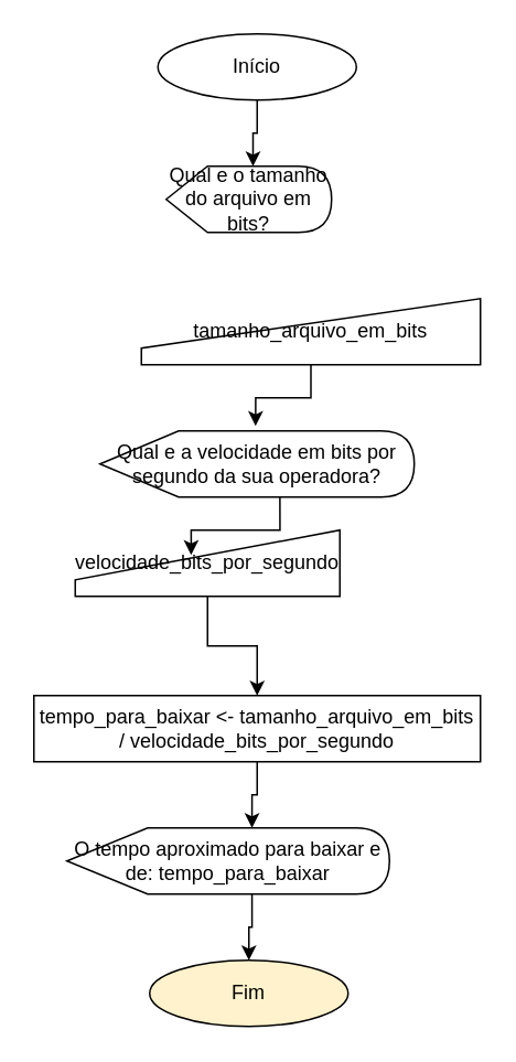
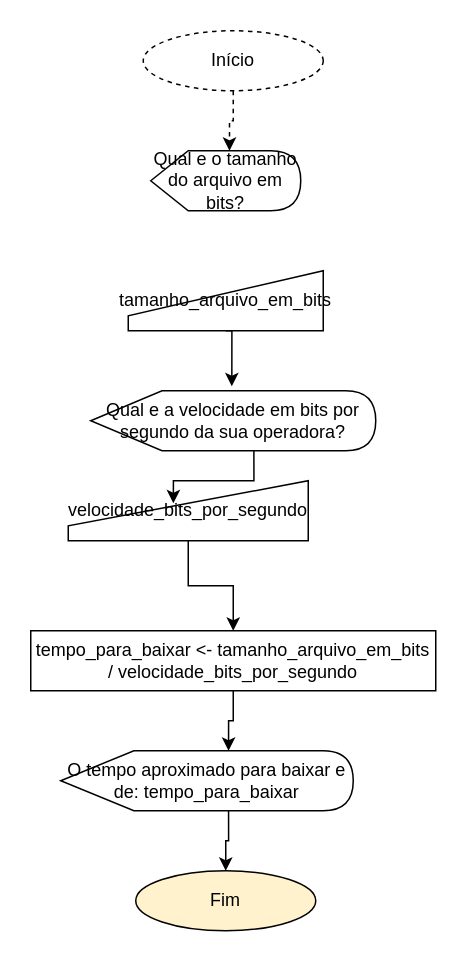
  <mxCell id="0" />
  <mxCell id="1" parent="0" />
- <mxCell id="2" style="edgeStyle=orthogonalEdgeStyle;rounded=0;orthogonalLoop=1;jettySize=auto;html=1;exitX=0.5;exitY=1;exitDx=0;exitDy=0;entryX=0;entryY=0;entryDx=52.5;entryDy=0;entryPerimeter=0;" edge="1" parent="1" source="3" target="4"><mxGeometry relative="1" as="geometry" /></mxCell>
- <mxCell id="3" value="Início" style="ellipse;whiteSpace=wrap;html=1;" vertex="1" parent="1"><mxGeometry x="95" y="20" width="120" height="40" as="geometry" /></mxCell>
+ <mxCell id="2" style="edgeStyle=orthogonalEdgeStyle;rounded=0;orthogonalLoop=1;jettySize=auto;html=1;exitX=0.5;exitY=1;exitDx=0;exitDy=0;entryX=0;entryY=0;entryDx=52.5;entryDy=0;entryPerimeter=0;dashed=1;" edge="1" parent="1" source="3" target="4"><mxGeometry relative="1" as="geometry" /></mxCell>
+ <mxCell id="3" value="Início" style="ellipse;whiteSpace=wrap;html=1;dashed=1;" vertex="1" parent="1"><mxGeometry x="95" y="20" width="120" height="40" as="geometry" /></mxCell>
  <mxCell id="4" value="Qual e o tamanho do arquivo em bits?" style="shape=display;whiteSpace=wrap;html=1;" vertex="1" parent="1"><mxGeometry x="100" y="100" width="100" height="40" as="geometry" /></mxCell>
  <mxCell id="5" style="edgeStyle=orthogonalEdgeStyle;rounded=0;orthogonalLoop=1;jettySize=auto;html=1;exitX=0.5;exitY=1;exitDx=0;exitDy=0;entryX=0.495;entryY=-0.075;entryDx=0;entryDy=0;entryPerimeter=0;" edge="1" parent="1" source="6" target="8"><mxGeometry relative="1" as="geometry" /></mxCell>
- <mxCell id="6" value="tamanho_arquivo_em_bits" style="shape=manualInput;whiteSpace=wrap;html=1;" vertex="1" parent="1"><mxGeometry x="85" y="180" width="205" height="40" as="geometry" /></mxCell>
+ <mxCell id="6" value="tamanho_arquivo_em_bits" style="shape=manualInput;whiteSpace=wrap;html=1;" vertex="1" parent="1"><mxGeometry x="85" y="180" width="130" height="40" as="geometry" /></mxCell>
  <mxCell id="7" style="edgeStyle=orthogonalEdgeStyle;rounded=0;orthogonalLoop=1;jettySize=auto;html=1;exitX=0;exitY=0;exitDx=108.75;exitDy=40;exitPerimeter=0;entryX=0.438;entryY=0.375;entryDx=0;entryDy=0;entryPerimeter=0;" edge="1" parent="1" source="8" target="10"><mxGeometry relative="1" as="geometry" /></mxCell>
  <mxCell id="8" value="Qual e a velocidade em bits por segundo da sua operadora?" style="shape=display;whiteSpace=wrap;html=1;" vertex="1" parent="1"><mxGeometry x="60" y="260" width="190" height="40" as="geometry" /></mxCell>
  <mxCell id="9" style="edgeStyle=orthogonalEdgeStyle;rounded=0;orthogonalLoop=1;jettySize=auto;html=1;exitX=0.5;exitY=1;exitDx=0;exitDy=0;entryX=0.5;entryY=0;entryDx=0;entryDy=0;" edge="1" parent="1" source="10" target="12"><mxGeometry relative="1" as="geometry" /></mxCell>
  <mxCell id="10" value="velocidade_bits_por_segundo" style="shape=manualInput;whiteSpace=wrap;html=1;" vertex="1" parent="1"><mxGeometry x="45" y="320" width="160" height="40" as="geometry" /></mxCell>
  <mxCell id="11" style="edgeStyle=orthogonalEdgeStyle;rounded=0;orthogonalLoop=1;jettySize=auto;html=1;exitX=0.5;exitY=1;exitDx=0;exitDy=0;entryX=0;entryY=0;entryDx=111.875;entryDy=0;entryPerimeter=0;" edge="1" parent="1" source="12" target="14"><mxGeometry relative="1" as="geometry" /></mxCell>
  <mxCell id="12" value="tempo_para_baixar &amp;lt;- tamanho_arquivo_em_bits / velocidade_bits_por_segundo" style="rounded=0;whiteSpace=wrap;html=1;" vertex="1" parent="1"><mxGeometry x="20" y="420" width="270" height="40" as="geometry" /></mxCell>
  <mxCell id="13" style="edgeStyle=orthogonalEdgeStyle;rounded=0;orthogonalLoop=1;jettySize=auto;html=1;exitX=0;exitY=0;exitDx=111.875;exitDy=40;exitPerimeter=0;entryX=0.5;entryY=0;entryDx=0;entryDy=0;" edge="1" parent="1" source="14" target="15"><mxGeometry relative="1" as="geometry" /></mxCell>
  <mxCell id="14" value="O tempo aproximado para baixar e de: tempo_para_baixar" style="shape=display;whiteSpace=wrap;html=1;" vertex="1" parent="1"><mxGeometry x="40" y="500" width="195" height="40" as="geometry" /></mxCell>
  <mxCell id="15" value="Fim" style="ellipse;whiteSpace=wrap;html=1;fillColor=#fff2cc;" vertex="1" parent="1"><mxGeometry x="90" y="580" width="120" height="40" as="geometry" /></mxCell>
